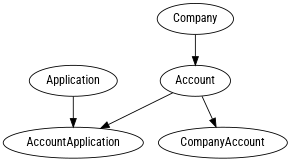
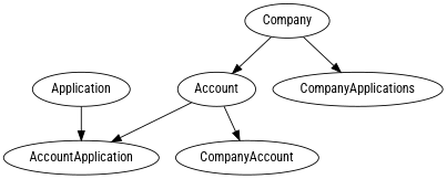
  digraph {
    fontname="Roboto Condensed"
    scale=100
    node [fontname="Roboto Condensed"]
    edge [fontname="Roboto Condensed"]
    Account
    CompanyAccount
    AccountApplication
    Application
    Company
+   CompanyApplications
    Account -> CompanyAccount
    Account -> AccountApplication
    Application -> AccountApplication
    Company -> Account
+   Company -> CompanyApplications
  }
